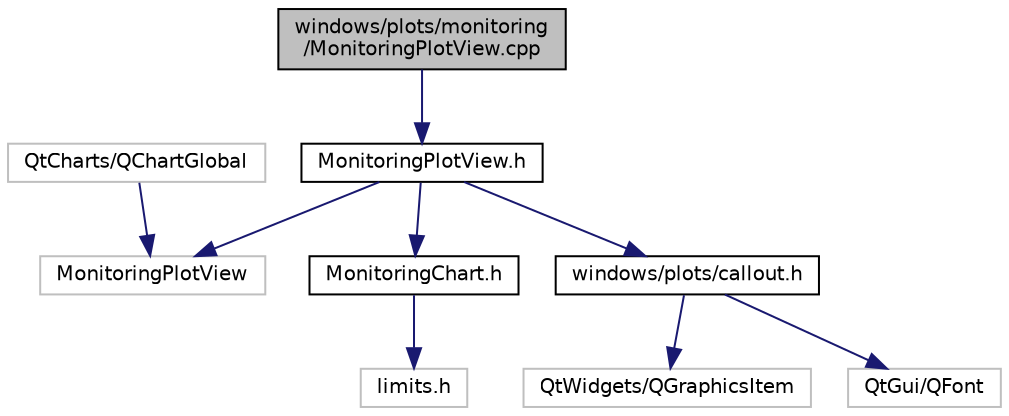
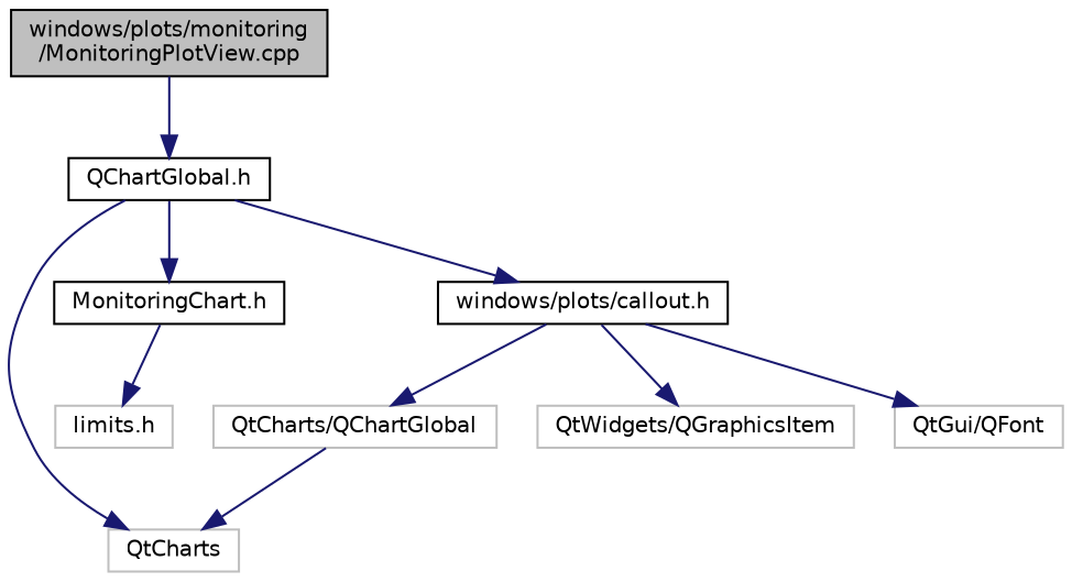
  digraph {
    fontname="DejaVu Sans"
    node [color=grey75 fillcolor=white fontname="DejaVu Sans" fontsize=10 shape=record style=filled]
    edge [color=midnightblue fontname="DejaVu Sans" fontsize=10 labelfontname=Helvetica labelfontsize=10 style=solid]
    n1 [color=black fillcolor=grey75 fontcolor=black height=0.2 label="windows/plots/monitoring\l/MonitoringPlotView.cpp" width=0.4]
-   n2 [color=black height=0.2 label="MonitoringPlotView.h" width=0.4]
-   n3 [height=0.2 label=MonitoringPlotView width=0.4]
+   n2 [color=black height=0.2 label="QChartGlobal.h" width=0.4]
+   n3 [height=0.2 label=QtCharts width=0.4]
    n4 [color=black height=0.2 label="MonitoringChart.h" width=0.4]
    n5 [color=black height=0.2 label="windows/plots/callout.h" width=0.4]
    n6 [height=0.2 label="limits.h" width=0.4]
    n7 [height=0.2 label="QtCharts/QChartGlobal" width=0.4]
    n8 [height=0.2 label="QtWidgets/QGraphicsItem" width=0.4]
    n9 [height=0.2 label="QtGui/QFont" width=0.4]
    n1 -> n2
    n2 -> n3
    n2 -> n4
    n2 -> n5
    n4 -> n6
+   n5 -> n7
    n5 -> n8
    n5 -> n9
    n7 -> n3
  }
